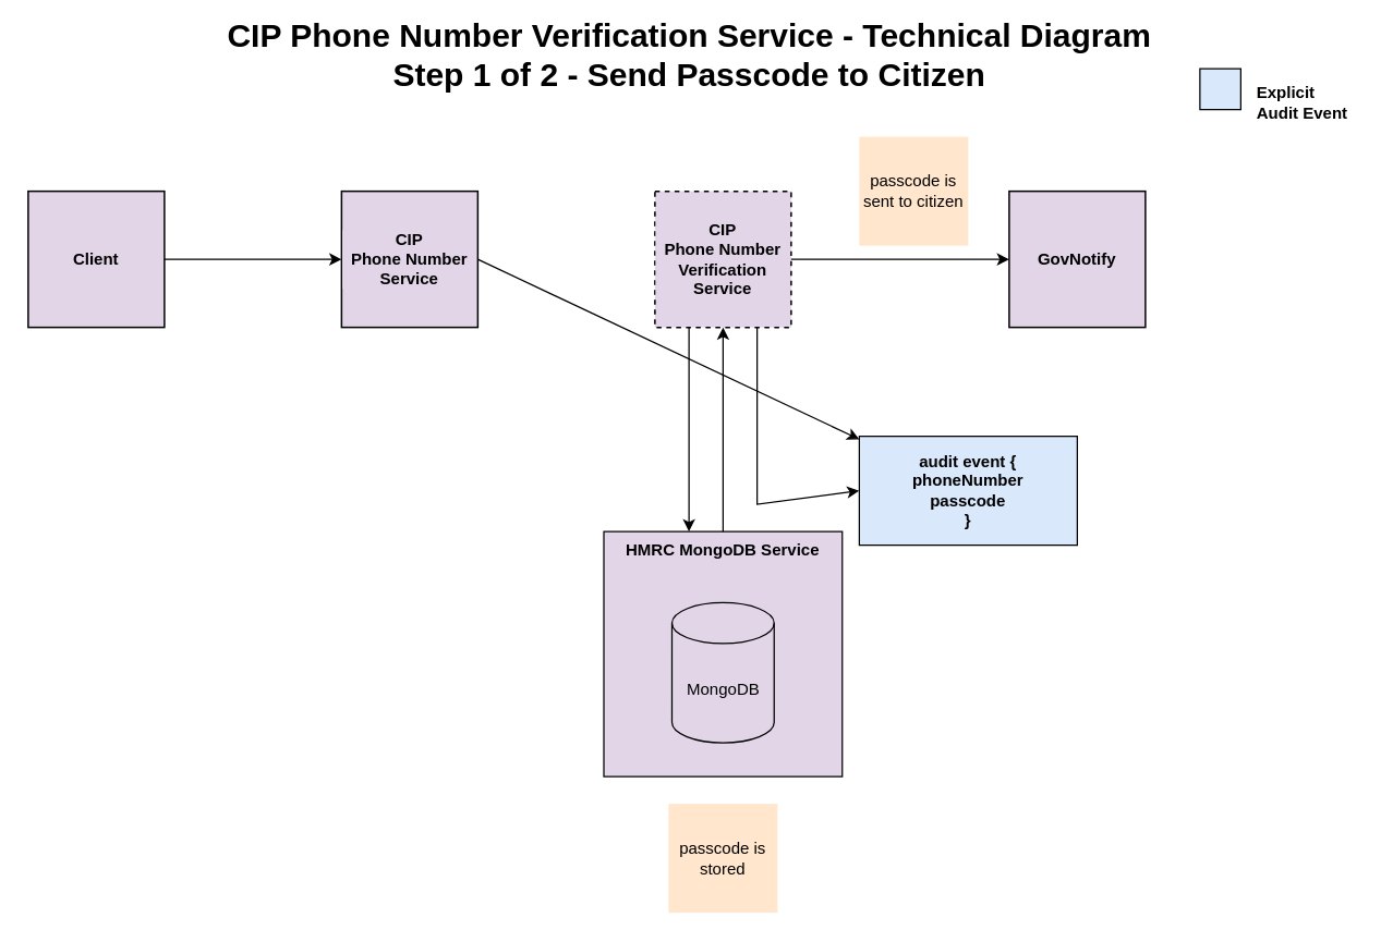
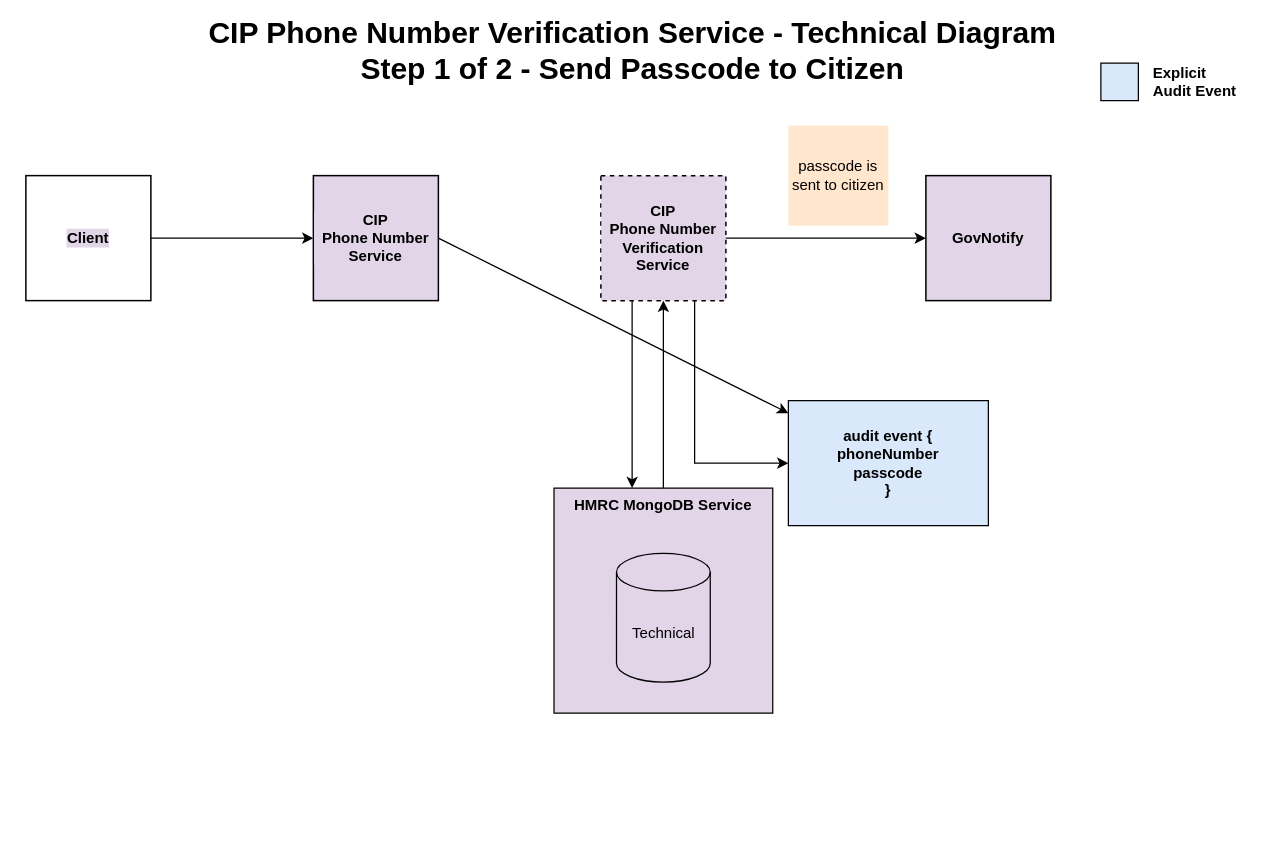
  <mxCell id="0" />
  <mxCell id="1" parent="0" />
- <mxCell id="2" value="Client" style="whiteSpace=wrap;html=1;aspect=fixed;labelBackgroundColor=#E1D5E7;fillColor=#E1D5E7;strokeColor=#000000;fontStyle=1;strokeWidth=1.2;" parent="1" vertex="1"><mxGeometry x="20" y="140" width="100" height="100" as="geometry" /></mxCell>
+ <mxCell id="2" value="Client" style="whiteSpace=wrap;html=1;aspect=fixed;labelBackgroundColor=#E1D5E7;fillColor=#ffffff;strokeColor=#000000;fontStyle=1;strokeWidth=1.2;" parent="1" vertex="1"><mxGeometry x="20" y="140" width="100" height="100" as="geometry" /></mxCell>
  <mxCell id="3" value="CIP &lt;br&gt;Phone Number Service" style="whiteSpace=wrap;html=1;aspect=fixed;labelBackgroundColor=#E1D5E7;fillColor=#E1D5E7;strokeColor=#000000;fontStyle=1;strokeWidth=1.2;" parent="1" vertex="1"><mxGeometry x="250" y="140" width="100" height="100" as="geometry" /></mxCell>
  <mxCell id="4" value="CIP&lt;br&gt;Phone Number&lt;br&gt;Verification Service" style="whiteSpace=wrap;html=1;aspect=fixed;labelBackgroundColor=#E1D5E7;fillColor=#E1D5E7;strokeColor=#000000;fontStyle=1;strokeWidth=1.2;dashed=1;" parent="1" vertex="1"><mxGeometry x="480" y="140" width="100" height="100" as="geometry" /></mxCell>
  <mxCell id="5" value="CIP Phone Number Verification Service - Technical Diagram&lt;br&gt;Step 1 of 2 - Send Passcode to Citizen" style="text;strokeColor=none;fillColor=none;html=1;fontSize=24;fontStyle=1;verticalAlign=middle;align=center;labelBackgroundColor=none;" parent="1" vertex="1"><mxGeometry x="455" y="20" width="100" height="40" as="geometry" /></mxCell>
  <mxCell id="6" value="HMRC MongoDB Service" style="group;fillColor=#E1D5E7;strokeColor=#000000;fontStyle=1" parent="1" vertex="1" connectable="0"><mxGeometry x="442.5" y="390" width="175" height="180" as="geometry" /></mxCell>
- <mxCell id="7" value="MongoDB" style="shape=cylinder3;whiteSpace=wrap;html=1;boundedLbl=1;backgroundOutline=1;size=15;fillColor=none;" parent="6" vertex="1"><mxGeometry x="50" y="52.286" width="75" height="102.857" as="geometry" /></mxCell>
+ <mxCell id="7" value="Technical" style="shape=cylinder3;whiteSpace=wrap;html=1;boundedLbl=1;backgroundOutline=1;size=15;fillColor=none;" parent="6" vertex="1"><mxGeometry x="50" y="52.286" width="75" height="102.857" as="geometry" /></mxCell>
  <mxCell id="8" value="" style="endArrow=classic;html=1;rounded=0;exitX=0.25;exitY=1;exitDx=0;exitDy=0;" parent="1" source="4" edge="1"><mxGeometry width="50" height="50" relative="1" as="geometry"><mxPoint x="550" y="310" as="sourcePoint" /><mxPoint x="505" y="390" as="targetPoint" /></mxGeometry></mxCell>
- <mxCell id="9" value="&lt;span style=&quot;&quot;&gt;audit event {&lt;/span&gt;&lt;br style=&quot;&quot;&gt;&lt;span style=&quot;&quot;&gt;&#09;&lt;/span&gt;&lt;span style=&quot;&quot;&gt;phoneNumber&lt;/span&gt;&lt;br style=&quot;&quot;&gt;&lt;span style=&quot;&quot;&gt;passcode&lt;/span&gt;&lt;br style=&quot;&quot;&gt;&lt;span style=&quot;&quot;&gt;}&lt;/span&gt;" style="rounded=0;whiteSpace=wrap;html=1;labelBackgroundColor=#DAE8FC;strokeColor=#000000;fillColor=#DAE8FC;fontStyle=1" parent="1" vertex="1"><mxGeometry x="630" y="320" width="160" height="80" as="geometry" /></mxCell>
+ <mxCell id="9" value="&lt;span style=&quot;&quot;&gt;audit event {&lt;/span&gt;&lt;br style=&quot;&quot;&gt;&lt;span style=&quot;&quot;&gt;&#09;&lt;/span&gt;&lt;span style=&quot;&quot;&gt;phoneNumber&lt;/span&gt;&lt;br style=&quot;&quot;&gt;&lt;span style=&quot;&quot;&gt;passcode&lt;/span&gt;&lt;br style=&quot;&quot;&gt;&lt;span style=&quot;&quot;&gt;}&lt;/span&gt;" style="rounded=0;whiteSpace=wrap;html=1;labelBackgroundColor=#DAE8FC;strokeColor=#000000;fillColor=#DAE8FC;fontStyle=1" parent="1" vertex="1"><mxGeometry x="630" y="320" width="160" height="100" as="geometry" /></mxCell>
  <mxCell id="10" value="" style="endArrow=classic;html=1;rounded=0;entryX=0;entryY=0.5;entryDx=0;entryDy=0;exitX=1;exitY=0.5;exitDx=0;exitDy=0;" parent="1" source="2" target="3" edge="1"><mxGeometry width="50" height="50" relative="1" as="geometry"><mxPoint x="550" y="320" as="sourcePoint" /><mxPoint x="600" y="270" as="targetPoint" /></mxGeometry></mxCell>
  <mxCell id="11" value="" style="endArrow=classic;html=1;rounded=0;exitX=1;exitY=0.5;exitDx=0;exitDy=0;" parent="1" source="3" target="9" edge="1"><mxGeometry width="50" height="50" relative="1" as="geometry"><mxPoint x="550" y="320" as="sourcePoint" /><mxPoint x="600" y="270" as="targetPoint" /></mxGeometry></mxCell>
  <mxCell id="12" value="passcode is sent to citizen" style="whiteSpace=wrap;html=1;aspect=fixed;labelBackgroundColor=none;strokeColor=none;fillColor=#ffe6cc;" parent="1" vertex="1"><mxGeometry x="630" y="100" width="80" height="80" as="geometry" /></mxCell>
  <mxCell id="13" value="" style="endArrow=classic;html=1;rounded=0;entryX=0;entryY=0.5;entryDx=0;entryDy=0;exitX=0.75;exitY=1;exitDx=0;exitDy=0;" parent="1" source="4" target="9" edge="1"><mxGeometry width="50" height="50" relative="1" as="geometry"><mxPoint x="550" y="320" as="sourcePoint" /><mxPoint x="600" y="270" as="targetPoint" /><Array as="points"><mxPoint x="555" y="370" /></Array></mxGeometry></mxCell>
  <mxCell id="14" value="" style="whiteSpace=wrap;html=1;aspect=fixed;labelBackgroundColor=#E6D0DE;strokeColor=#000000;fillColor=#DAE8FC;" parent="1" vertex="1"><mxGeometry x="880" y="50" width="30" height="30" as="geometry" /></mxCell>
- <mxCell id="15" value="Explicit &lt;br&gt;Audit Event" style="text;html=1;align=left;verticalAlign=middle;resizable=0;points=[];autosize=1;strokeColor=none;fillColor=none;fontStyle=1" parent="1" vertex="1"><mxGeometry x="920" y="60" width="80" height="30" as="geometry" /></mxCell>
+ <mxCell id="15" value="Explicit &lt;br&gt;Audit Event" style="text;html=1;align=left;verticalAlign=middle;resizable=0;points=[];autosize=1;strokeColor=none;fillColor=none;fontStyle=1" parent="1" vertex="1"><mxGeometry x="920" y="50" width="80" height="30" as="geometry" /></mxCell>
  <mxCell id="16" value="" style="endArrow=classic;html=1;rounded=0;entryX=0.5;entryY=1;entryDx=0;entryDy=0;" parent="1" target="4" edge="1"><mxGeometry width="50" height="50" relative="1" as="geometry"><mxPoint x="530" y="390" as="sourcePoint" /><mxPoint x="550" y="400" as="targetPoint" /></mxGeometry></mxCell>
  <mxCell id="17" value="GovNotify" style="whiteSpace=wrap;html=1;aspect=fixed;labelBackgroundColor=#E1D5E7;fillColor=#E1D5E7;strokeColor=#000000;fontStyle=1;strokeWidth=1.2;" parent="1" vertex="1"><mxGeometry x="740" y="140" width="100" height="100" as="geometry" /></mxCell>
  <mxCell id="18" value="" style="endArrow=classic;html=1;rounded=0;entryX=0;entryY=0.5;entryDx=0;entryDy=0;exitX=1;exitY=0.5;exitDx=0;exitDy=0;" parent="1" source="4" target="17" edge="1"><mxGeometry width="50" height="50" relative="1" as="geometry"><mxPoint x="480" y="310" as="sourcePoint" /><mxPoint x="530" y="260" as="targetPoint" /></mxGeometry></mxCell>
- <mxCell id="19" value="passcode is stored" style="whiteSpace=wrap;html=1;aspect=fixed;labelBackgroundColor=none;strokeColor=none;fillColor=#ffe6cc;" parent="1" vertex="1"><mxGeometry x="490" y="590" width="80" height="80" as="geometry" /></mxCell>
